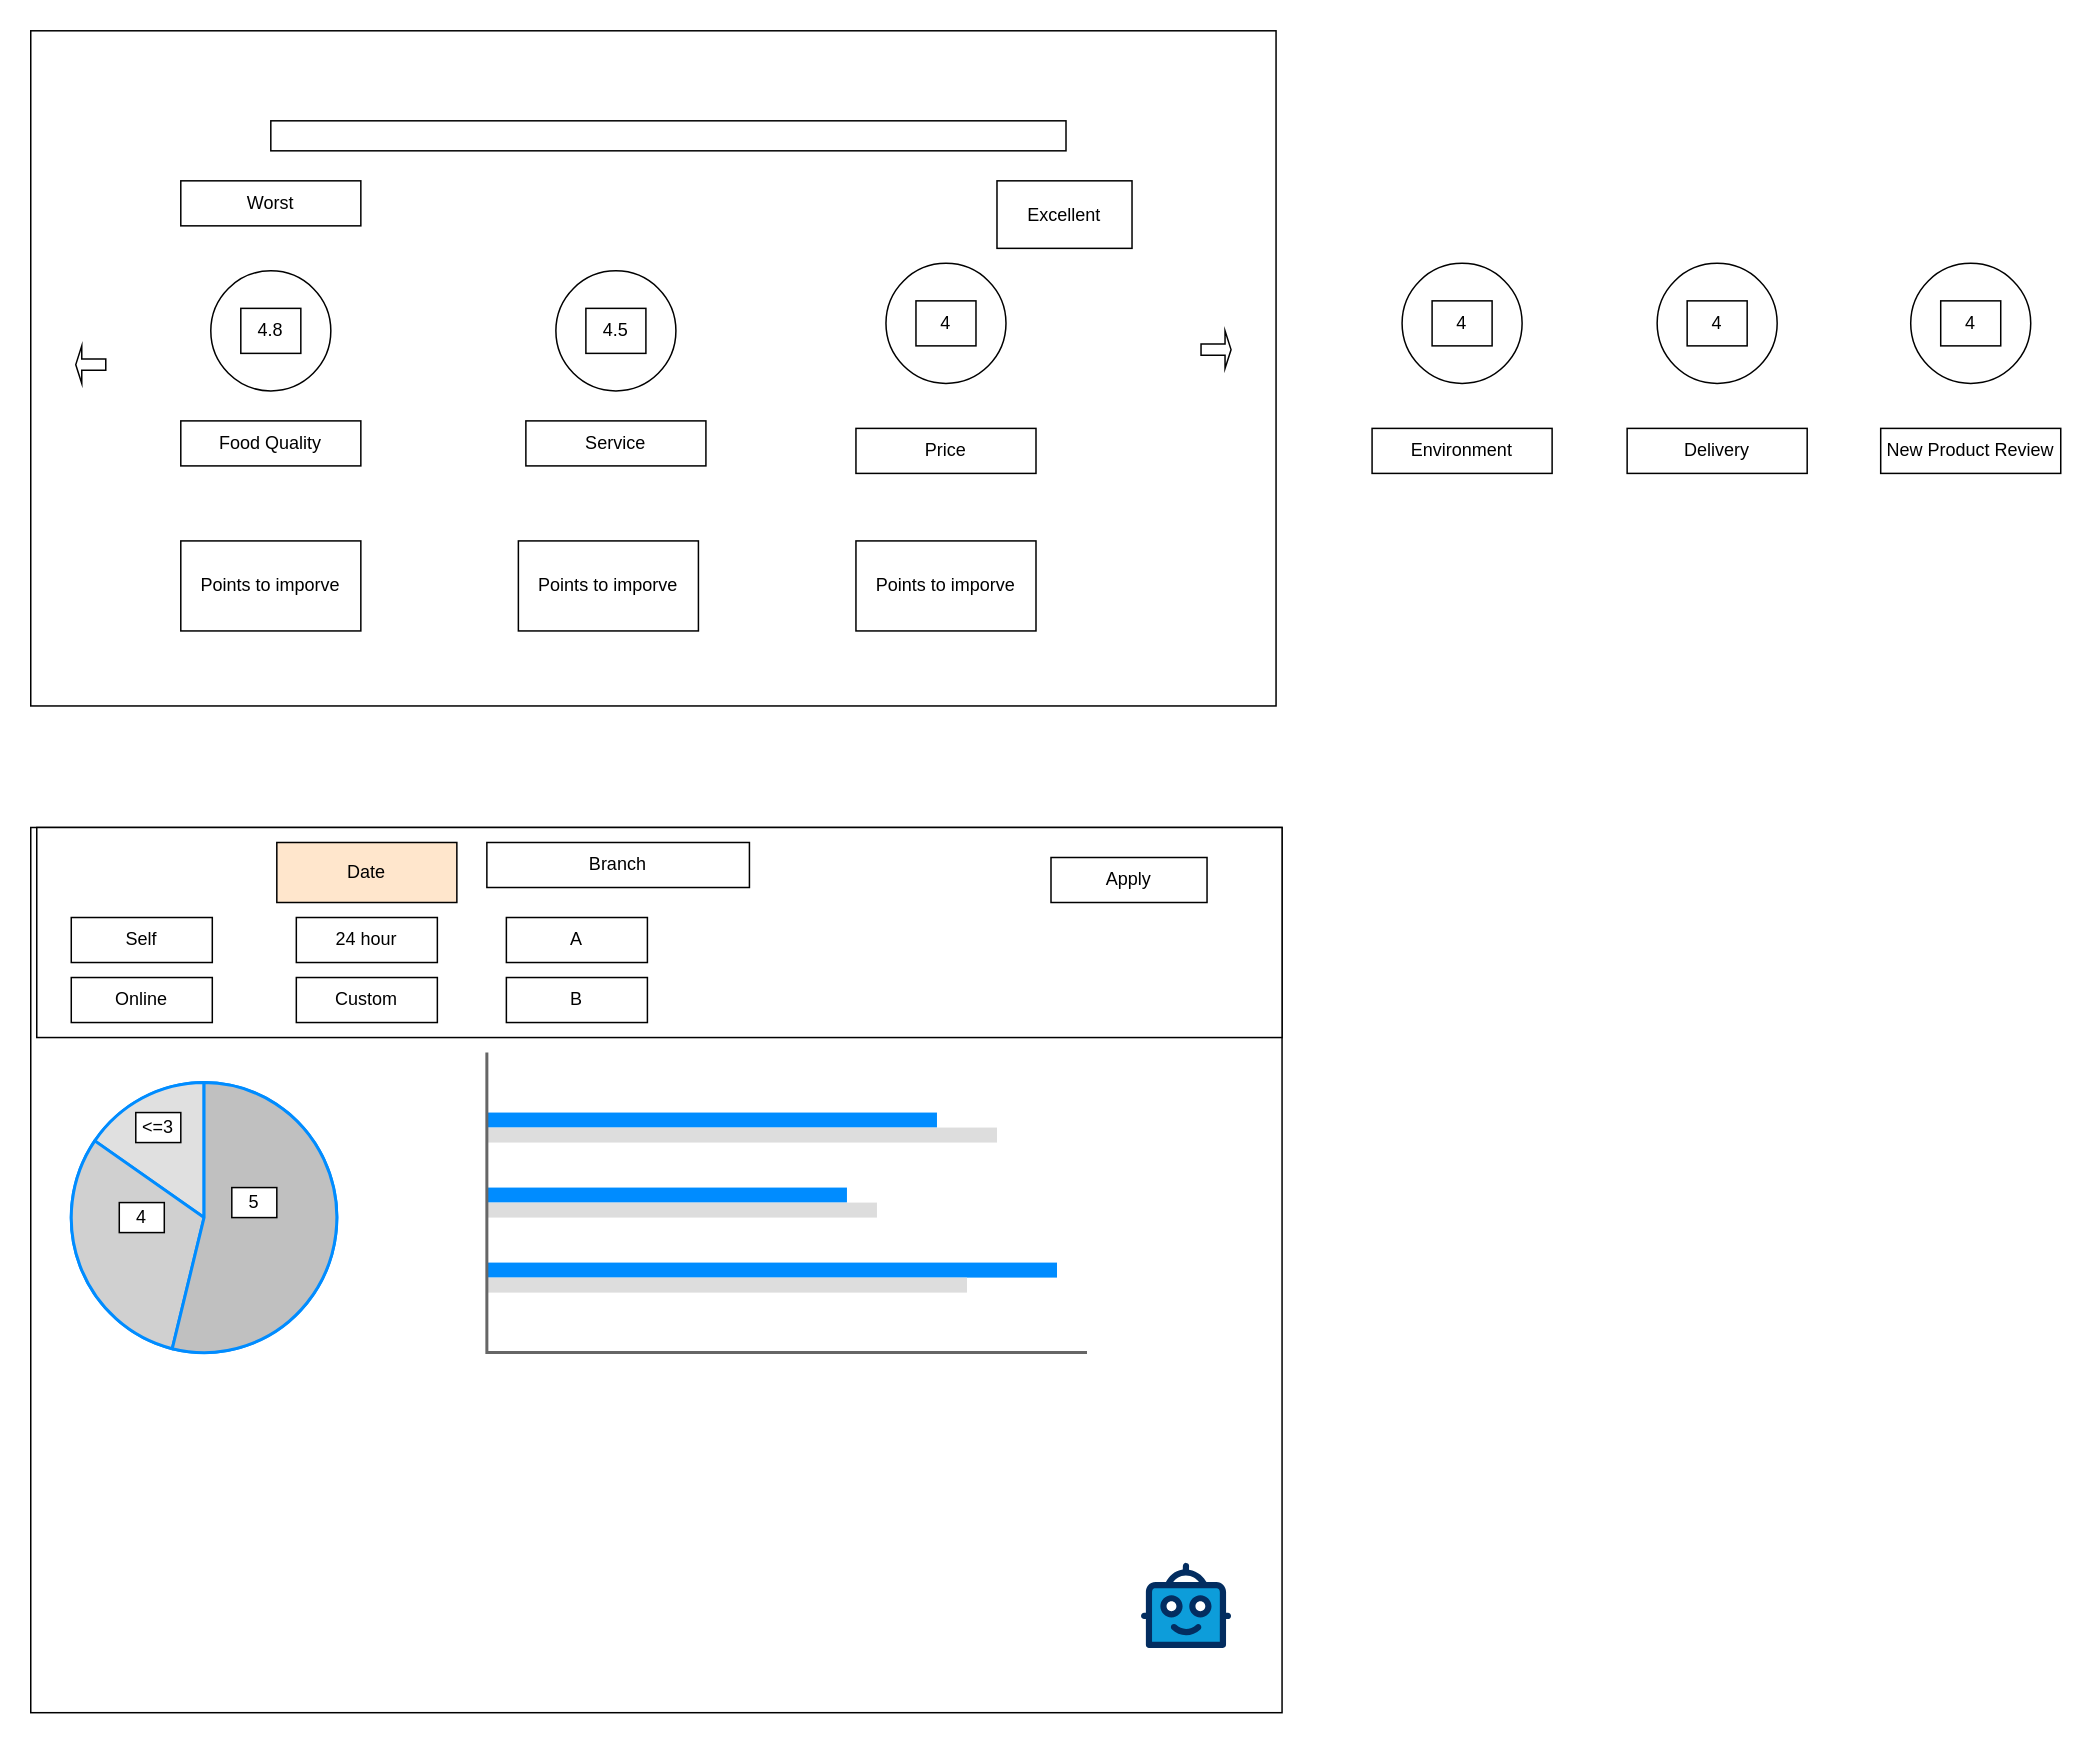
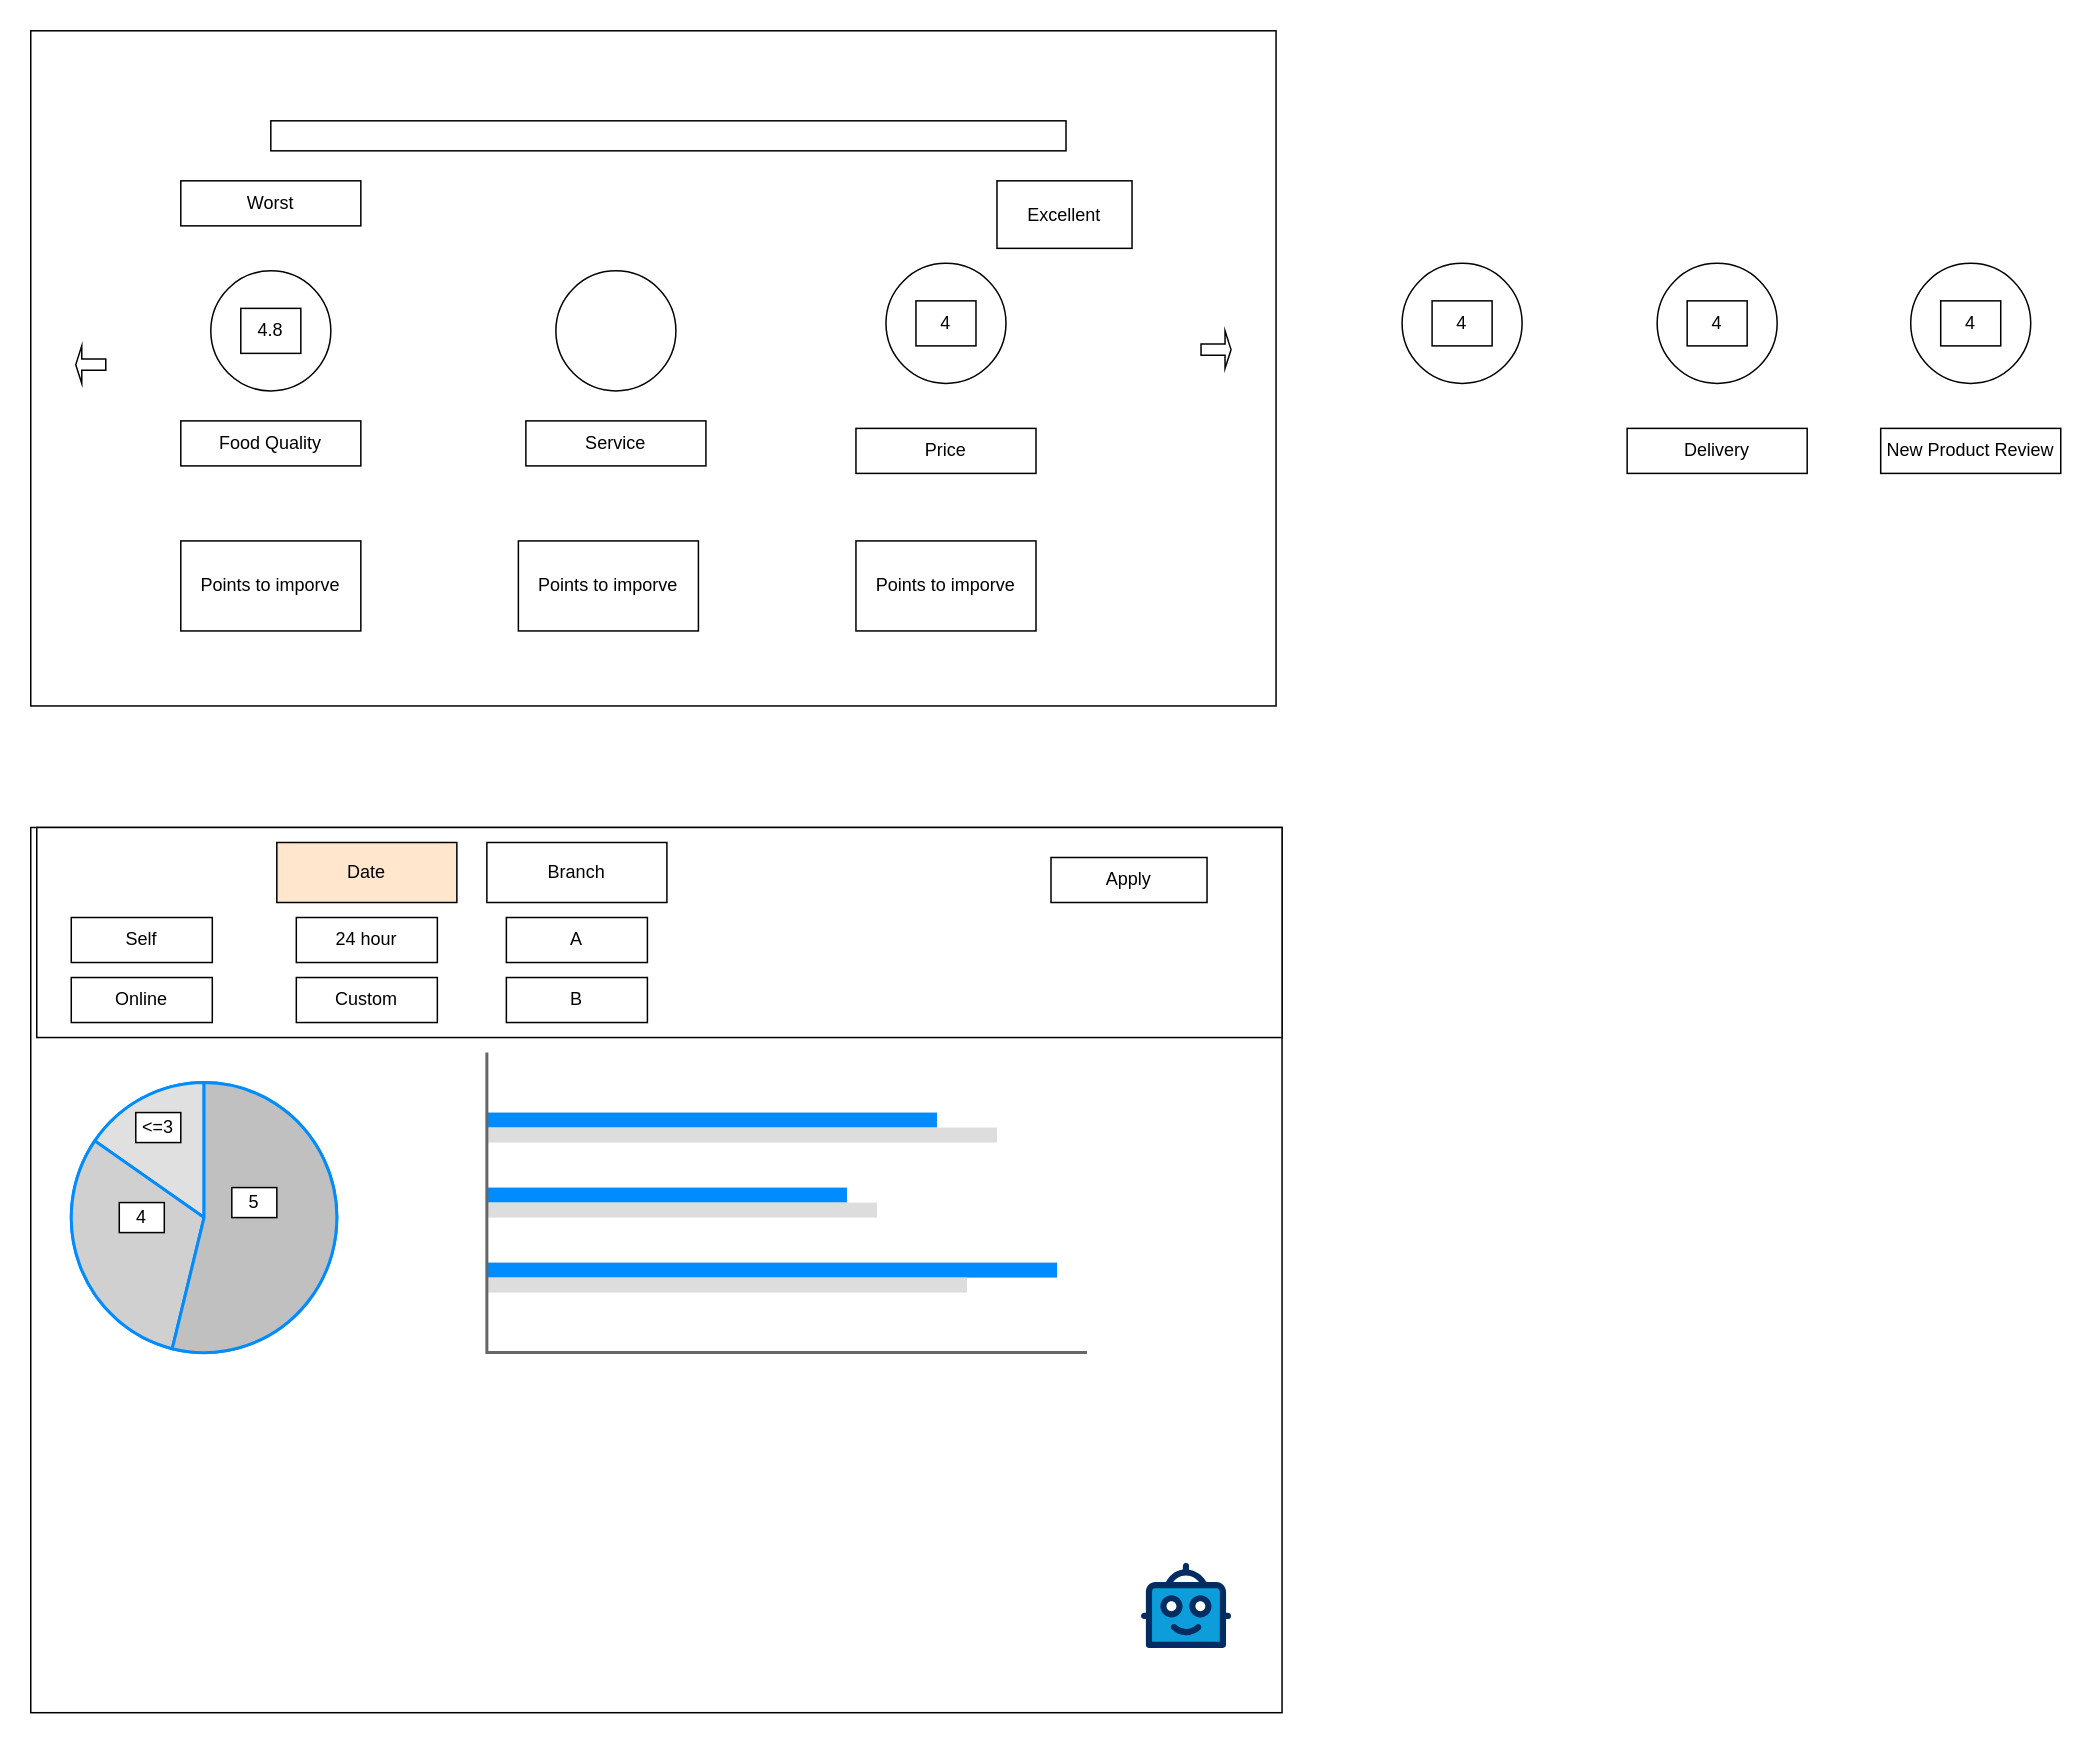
  <mxCell id="0" />
  <mxCell id="1" parent="0" />
  <mxCell id="2" value="" style="rounded=0;whiteSpace=wrap;html=1;" vertex="1" parent="1"><mxGeometry x="20" y="20" width="830" height="450" as="geometry" /></mxCell>
  <mxCell id="3" value="" style="rounded=0;whiteSpace=wrap;html=1;" vertex="1" parent="1"><mxGeometry x="180" y="80" width="530" height="20" as="geometry" /></mxCell>
  <mxCell id="4" value="Worst" style="rounded=0;whiteSpace=wrap;html=1;" vertex="1" parent="1"><mxGeometry x="120" y="120" width="120" height="30" as="geometry" /></mxCell>
  <mxCell id="5" value="Excellent" style="rounded=0;whiteSpace=wrap;html=1;" vertex="1" parent="1"><mxGeometry x="664" y="120" width="90" height="45" as="geometry" /></mxCell>
  <mxCell id="6" value="" style="shape=singleArrow;direction=west;whiteSpace=wrap;html=1;" vertex="1" parent="1"><mxGeometry x="50" y="230" width="20" height="25" as="geometry" /></mxCell>
  <mxCell id="7" value="" style="shape=singleArrow;whiteSpace=wrap;html=1;" vertex="1" parent="1"><mxGeometry x="800" y="220" width="20" height="25" as="geometry" /></mxCell>
  <mxCell id="8" value="" style="group" vertex="1" connectable="0" parent="1"><mxGeometry x="570" y="175" width="120" height="140" as="geometry" /></mxCell>
  <mxCell id="9" value="" style="group" vertex="1" connectable="0" parent="8"><mxGeometry width="120" height="140" as="geometry" /></mxCell>
  <mxCell id="10" value="" style="ellipse;whiteSpace=wrap;html=1;aspect=fixed;" vertex="1" parent="9"><mxGeometry x="20" width="80" height="80" as="geometry" /></mxCell>
  <mxCell id="11" value="Price" style="rounded=0;whiteSpace=wrap;html=1;" vertex="1" parent="9"><mxGeometry y="110" width="120" height="30" as="geometry" /></mxCell>
  <mxCell id="12" value="4" style="rounded=0;whiteSpace=wrap;html=1;" vertex="1" parent="9"><mxGeometry x="40" y="25" width="40" height="30" as="geometry" /></mxCell>
  <mxCell id="13" value="" style="group" vertex="1" connectable="0" parent="1"><mxGeometry x="914" y="175" width="120" height="140" as="geometry" /></mxCell>
  <mxCell id="14" value="" style="ellipse;whiteSpace=wrap;html=1;aspect=fixed;" vertex="1" parent="13"><mxGeometry x="20" width="80" height="80" as="geometry" /></mxCell>
- <mxCell id="15" value="Environment" style="rounded=0;whiteSpace=wrap;html=1;" vertex="1" parent="13"><mxGeometry y="110" width="120" height="30" as="geometry" /></mxCell>
  <mxCell id="16" value="4" style="rounded=0;whiteSpace=wrap;html=1;" vertex="1" parent="13"><mxGeometry x="40" y="25" width="40" height="30" as="geometry" /></mxCell>
  <mxCell id="17" value="" style="group" vertex="1" connectable="0" parent="1"><mxGeometry x="1253" y="175" width="120" height="140" as="geometry" /></mxCell>
  <mxCell id="18" value="" style="ellipse;whiteSpace=wrap;html=1;aspect=fixed;" vertex="1" parent="17"><mxGeometry x="20" width="80" height="80" as="geometry" /></mxCell>
  <mxCell id="19" value="New Product Review" style="rounded=0;whiteSpace=wrap;html=1;" vertex="1" parent="17"><mxGeometry y="110" width="120" height="30" as="geometry" /></mxCell>
  <mxCell id="20" value="4" style="rounded=0;whiteSpace=wrap;html=1;" vertex="1" parent="17"><mxGeometry x="40" y="25" width="40" height="30" as="geometry" /></mxCell>
  <mxCell id="21" value="" style="group" vertex="1" connectable="0" parent="1"><mxGeometry x="120" y="180" width="120" height="130" as="geometry" /></mxCell>
  <mxCell id="22" value="" style="ellipse;whiteSpace=wrap;html=1;aspect=fixed;" vertex="1" parent="21"><mxGeometry x="20" width="80" height="80" as="geometry" /></mxCell>
  <mxCell id="23" value="Food Quality" style="rounded=0;whiteSpace=wrap;html=1;" vertex="1" parent="21"><mxGeometry y="100" width="120" height="30" as="geometry" /></mxCell>
  <mxCell id="24" value="4.8" style="rounded=0;whiteSpace=wrap;html=1;" vertex="1" parent="21"><mxGeometry x="40" y="25" width="40" height="30" as="geometry" /></mxCell>
  <mxCell id="25" value="" style="group" vertex="1" connectable="0" parent="1"><mxGeometry x="340" y="180" width="130" height="130" as="geometry" /></mxCell>
  <mxCell id="26" value="" style="ellipse;whiteSpace=wrap;html=1;aspect=fixed;" vertex="1" parent="25"><mxGeometry x="30" width="80" height="80" as="geometry" /></mxCell>
  <mxCell id="27" value="Service" style="rounded=0;whiteSpace=wrap;html=1;" vertex="1" parent="25"><mxGeometry x="10" y="100" width="120" height="30" as="geometry" /></mxCell>
- <mxCell id="28" value="4.5" style="rounded=0;whiteSpace=wrap;html=1;" vertex="1" parent="25"><mxGeometry x="50" y="25" width="40" height="30" as="geometry" /></mxCell>
  <mxCell id="29" value="Points to imporve" style="rounded=0;whiteSpace=wrap;html=1;" vertex="1" parent="1"><mxGeometry x="120" y="360" width="120" height="60" as="geometry" /></mxCell>
  <mxCell id="30" value="Points to imporve" style="rounded=0;whiteSpace=wrap;html=1;" vertex="1" parent="1"><mxGeometry x="345" y="360" width="120" height="60" as="geometry" /></mxCell>
  <mxCell id="31" value="Points to imporve" style="rounded=0;whiteSpace=wrap;html=1;" vertex="1" parent="1"><mxGeometry x="570" y="360" width="120" height="60" as="geometry" /></mxCell>
  <mxCell id="32" value="" style="rounded=0;whiteSpace=wrap;html=1;" vertex="1" parent="1"><mxGeometry x="20" y="551" width="834" height="590" as="geometry" /></mxCell>
  <mxCell id="33" value="" style="rounded=0;whiteSpace=wrap;html=1;" vertex="1" parent="1"><mxGeometry x="24" y="551" width="830" height="140" as="geometry" /></mxCell>
  <mxCell id="34" value="Self" style="rounded=0;whiteSpace=wrap;html=1;" vertex="1" parent="1"><mxGeometry x="47" y="611" width="94" height="30" as="geometry" /></mxCell>
  <mxCell id="35" value="Online" style="rounded=0;whiteSpace=wrap;html=1;" vertex="1" parent="1"><mxGeometry x="47" y="651" width="94" height="30" as="geometry" /></mxCell>
  <mxCell id="36" value="Custom" style="rounded=0;whiteSpace=wrap;html=1;" vertex="1" parent="1"><mxGeometry x="197" y="651" width="94" height="30" as="geometry" /></mxCell>
  <mxCell id="37" value="24 hour" style="rounded=0;whiteSpace=wrap;html=1;" vertex="1" parent="1"><mxGeometry x="197" y="611" width="94" height="30" as="geometry" /></mxCell>
  <mxCell id="38" value="Date" style="rounded=0;whiteSpace=wrap;html=1;fillColor=#ffe6cc;" vertex="1" parent="1"><mxGeometry x="184" y="561" width="120" height="40" as="geometry" /></mxCell>
- <mxCell id="39" value="Branch" style="rounded=0;whiteSpace=wrap;html=1;" vertex="1" parent="1"><mxGeometry x="324" y="561" width="175" height="30" as="geometry" /></mxCell>
+ <mxCell id="39" value="Branch" style="rounded=0;whiteSpace=wrap;html=1;" vertex="1" parent="1"><mxGeometry x="324" y="561" width="120" height="40" as="geometry" /></mxCell>
  <mxCell id="40" value="A" style="rounded=0;whiteSpace=wrap;html=1;" vertex="1" parent="1"><mxGeometry x="337" y="611" width="94" height="30" as="geometry" /></mxCell>
  <mxCell id="41" value="B" style="rounded=0;whiteSpace=wrap;html=1;" vertex="1" parent="1"><mxGeometry x="337" y="651" width="94" height="30" as="geometry" /></mxCell>
  <mxCell id="42" value="Apply" style="rounded=0;whiteSpace=wrap;html=1;" vertex="1" parent="1"><mxGeometry x="700" y="571" width="104" height="30" as="geometry" /></mxCell>
  <mxCell id="43" value="" style="verticalLabelPosition=bottom;shadow=0;dashed=0;align=center;html=1;verticalAlign=top;strokeWidth=1;shape=mxgraph.mockup.graphics.pieChart;strokeColor=#008cff;parts=10,20,35;partColors=#e0e0e0,#d0d0d0,#c0c0c0,#b0b0b0,#a0a0a0;strokeWidth=2;" vertex="1" parent="1"><mxGeometry x="47" y="721" width="177" height="180" as="geometry" /></mxCell>
  <mxCell id="44" value="5" style="rounded=0;whiteSpace=wrap;html=1;" vertex="1" parent="1"><mxGeometry x="154" y="791" width="30" height="20" as="geometry" /></mxCell>
  <mxCell id="45" value="4" style="rounded=0;whiteSpace=wrap;html=1;" vertex="1" parent="1"><mxGeometry x="79" y="801" width="30" height="20" as="geometry" /></mxCell>
  <mxCell id="46" value="&amp;lt;=3" style="rounded=0;whiteSpace=wrap;html=1;" vertex="1" parent="1"><mxGeometry x="90" y="741" width="30" height="20" as="geometry" /></mxCell>
  <mxCell id="47" value="" style="verticalLabelPosition=bottom;shadow=0;dashed=0;align=center;html=1;verticalAlign=top;strokeWidth=1;shape=mxgraph.mockup.graphics.barChart;strokeColor=none;strokeColor2=none;strokeColor3=#666666;fillColor2=#008cff;fillColor3=#dddddd;" vertex="1" parent="1"><mxGeometry x="324" y="701" width="400" height="200" as="geometry" /></mxCell>
  <mxCell id="48" value="" style="group" vertex="1" connectable="0" parent="1"><mxGeometry x="1084" y="175" width="120" height="140" as="geometry" /></mxCell>
  <mxCell id="49" value="" style="ellipse;whiteSpace=wrap;html=1;aspect=fixed;" vertex="1" parent="48"><mxGeometry x="20" width="80" height="80" as="geometry" /></mxCell>
  <mxCell id="50" value="Delivery" style="rounded=0;whiteSpace=wrap;html=1;" vertex="1" parent="48"><mxGeometry y="110" width="120" height="30" as="geometry" /></mxCell>
  <mxCell id="51" value="4" style="rounded=0;whiteSpace=wrap;html=1;" vertex="1" parent="48"><mxGeometry x="40" y="25" width="40" height="30" as="geometry" /></mxCell>
  <mxCell id="52" value="" style="verticalLabelPosition=bottom;aspect=fixed;html=1;shape=mxgraph.salesforce.bots;" vertex="1" parent="1"><mxGeometry x="760" y="1041" width="60" height="57" as="geometry" /></mxCell>
